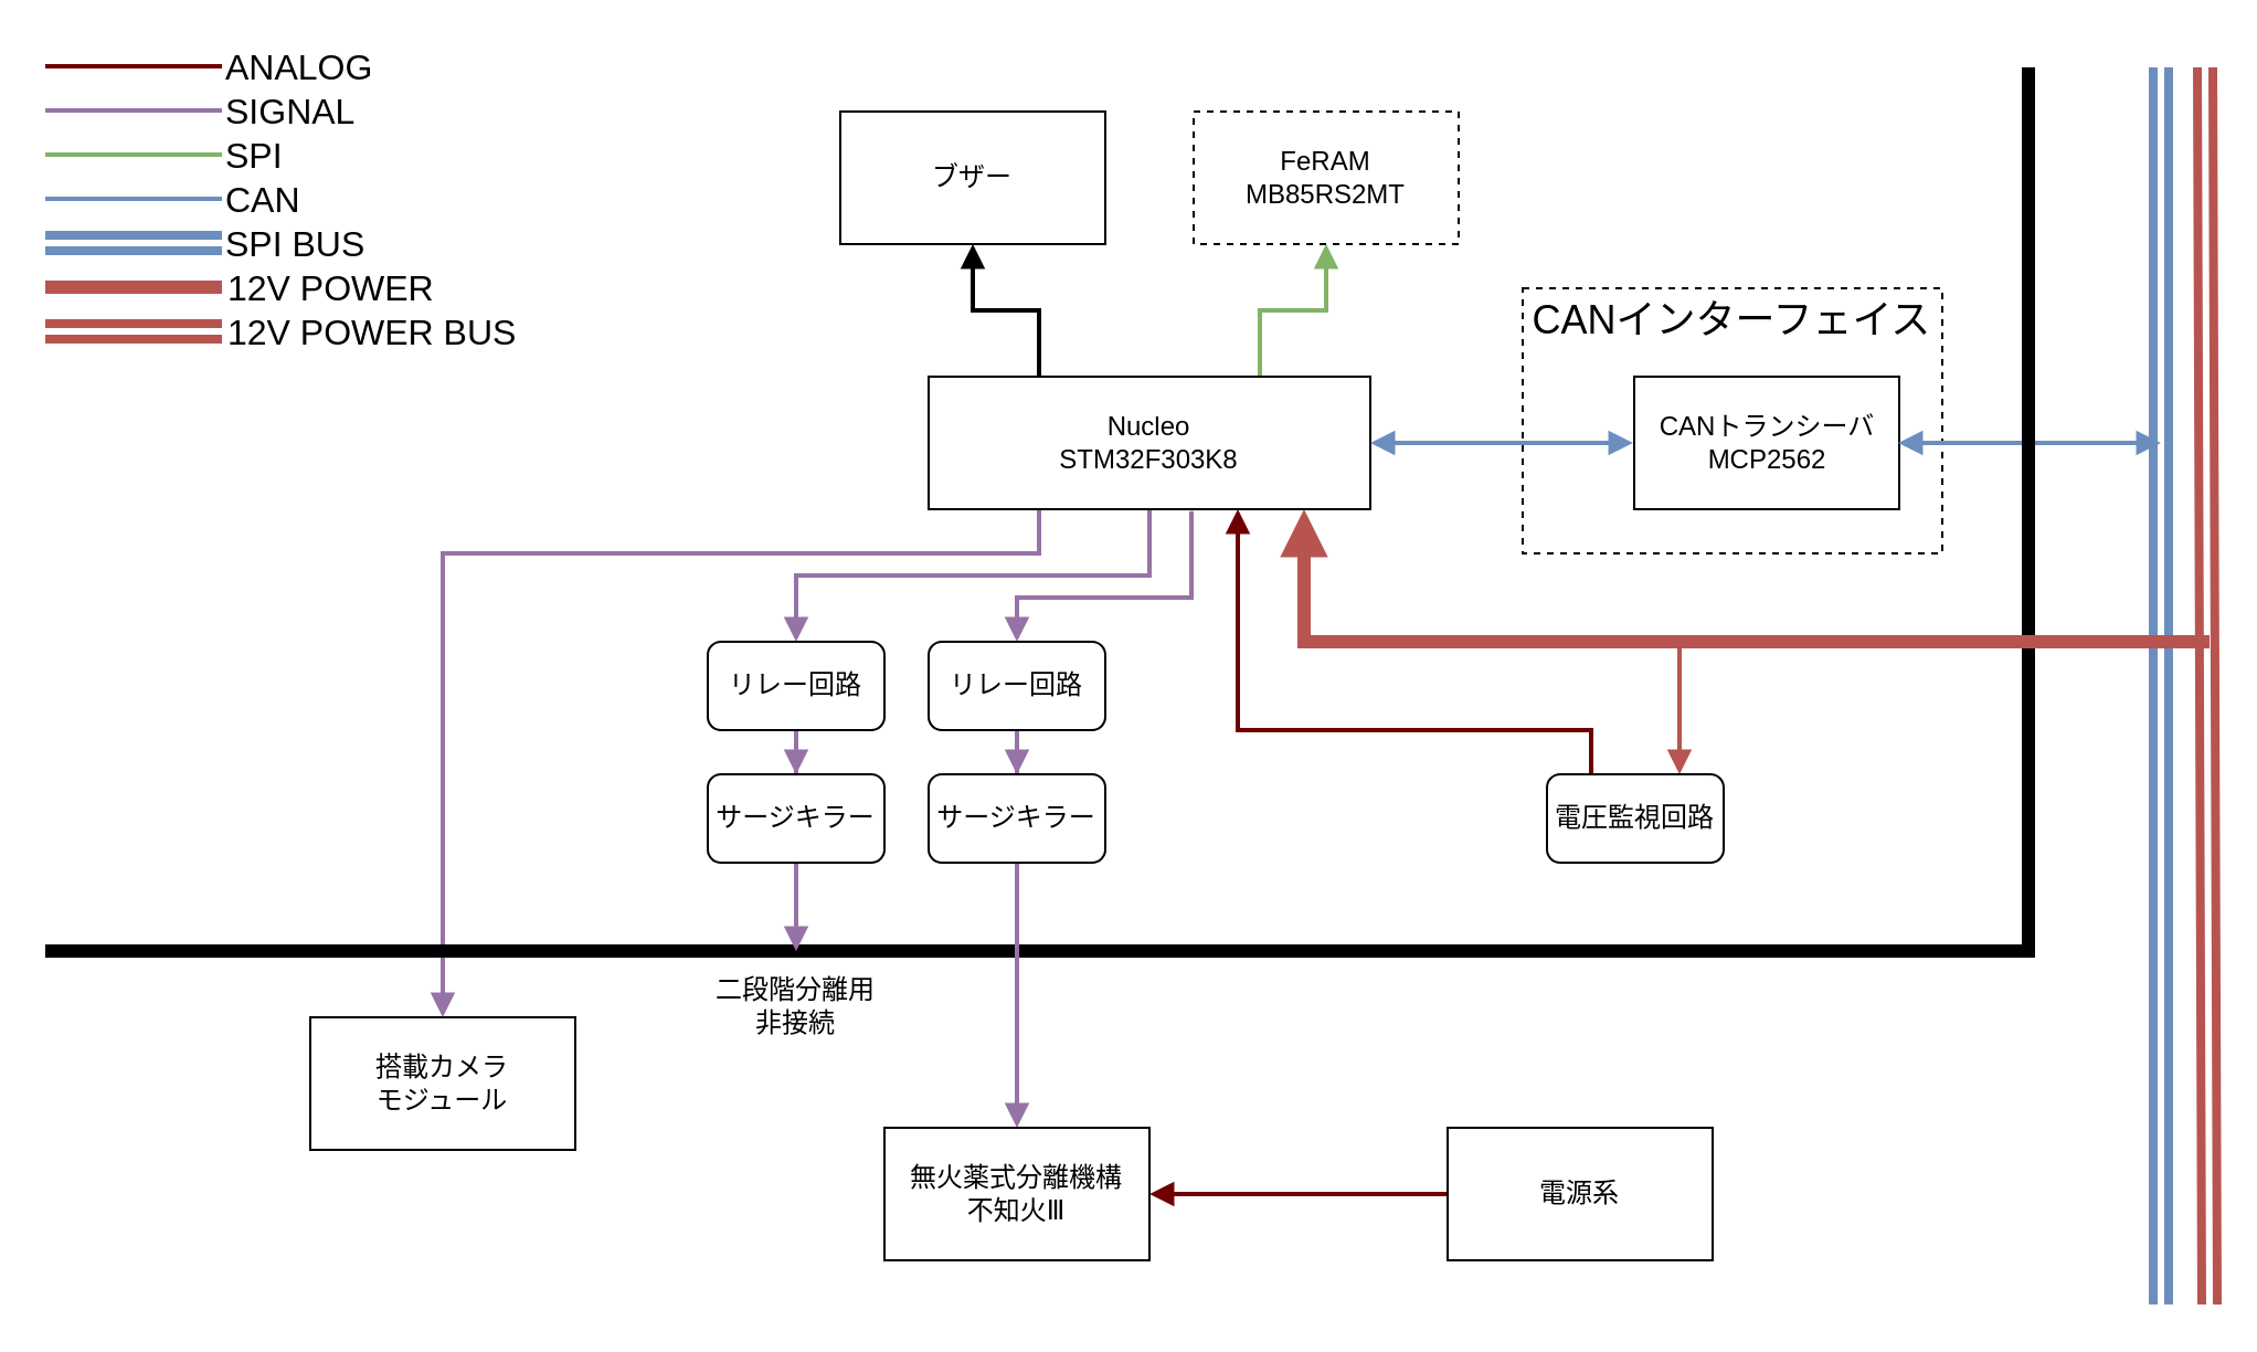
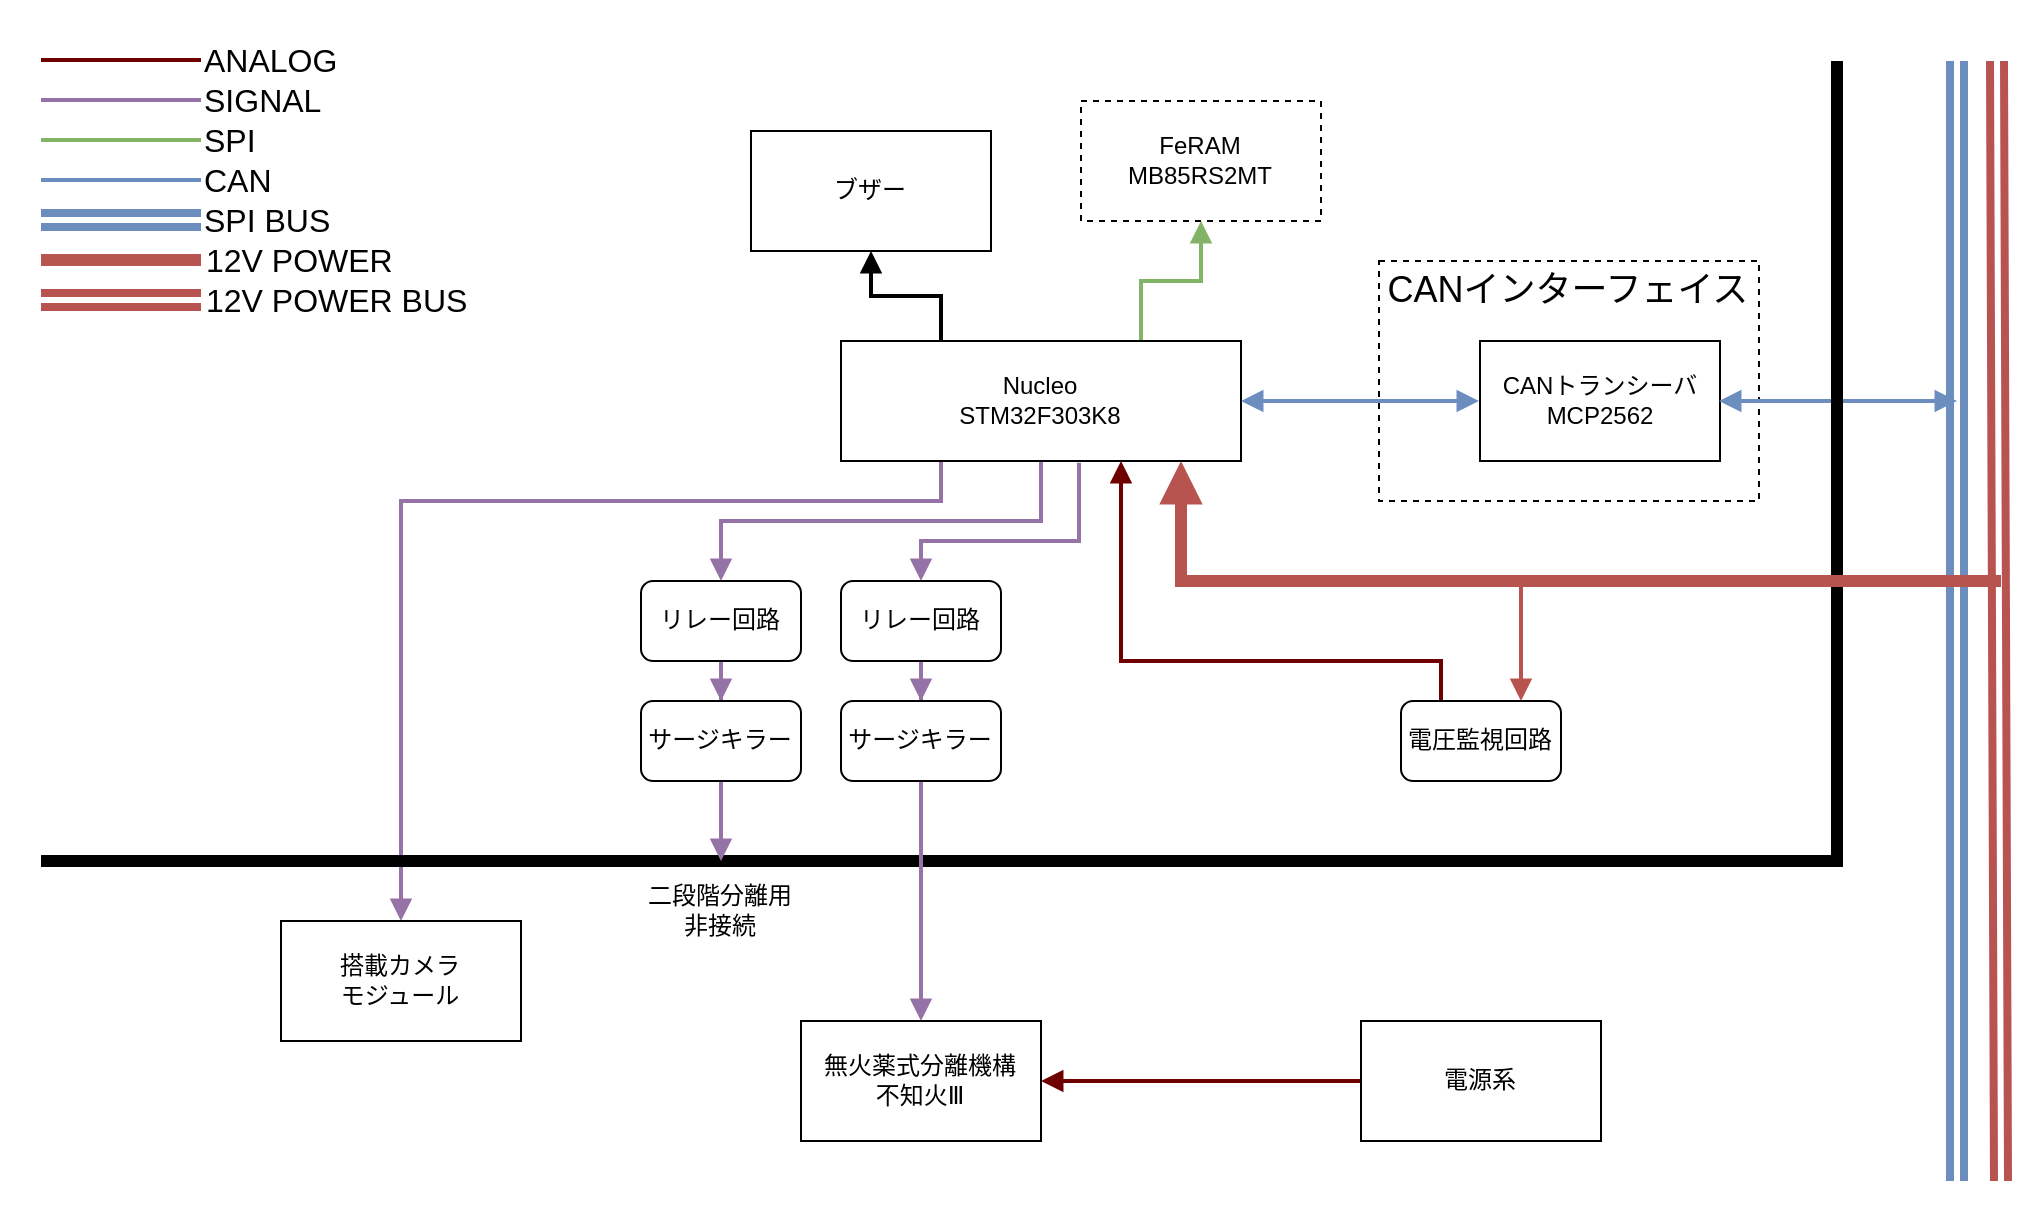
  <mxCell id="0" />
  <mxCell id="1" parent="0" />
  <mxCell id="2" value="" style="rounded=0;whiteSpace=wrap;html=1;dashed=1;" parent="1" vertex="1"><mxGeometry x="689" y="130" width="190" height="120" as="geometry" /></mxCell>
  <mxCell id="3" value="" style="edgeStyle=orthogonalEdgeStyle;rounded=0;orthogonalLoop=1;jettySize=auto;html=1;exitX=0.595;exitY=1.014;exitDx=0;exitDy=0;exitPerimeter=0;strokeWidth=2;endArrow=block;endFill=1;fillColor=#e1d5e7;strokeColor=#9673a6;" parent="1" source="8" target="35" edge="1"><mxGeometry relative="1" as="geometry"><Array as="points"><mxPoint x="539" y="270" /><mxPoint x="460" y="270" /></Array></mxGeometry></mxCell>
  <mxCell id="4" style="edgeStyle=orthogonalEdgeStyle;rounded=0;orthogonalLoop=1;jettySize=auto;html=1;entryX=0.5;entryY=0;entryDx=0;entryDy=0;exitX=0.5;exitY=1;exitDx=0;exitDy=0;fillColor=#e1d5e7;strokeColor=#9673a6;strokeWidth=2;endArrow=block;endFill=1;" parent="1" source="8" target="33" edge="1"><mxGeometry relative="1" as="geometry"><Array as="points"><mxPoint x="520" y="260" /><mxPoint x="360" y="260" /></Array></mxGeometry></mxCell>
  <mxCell id="5" style="edgeStyle=orthogonalEdgeStyle;rounded=0;orthogonalLoop=1;jettySize=auto;html=1;exitX=0.25;exitY=1;exitDx=0;exitDy=0;fillColor=#e1d5e7;strokeColor=#9673a6;strokeWidth=2;endArrow=block;endFill=1;" parent="1" source="8" target="44" edge="1"><mxGeometry relative="1" as="geometry"><Array as="points"><mxPoint x="470" y="250" /><mxPoint x="200" y="250" /></Array></mxGeometry></mxCell>
  <mxCell id="6" value="" style="edgeStyle=orthogonalEdgeStyle;rounded=0;orthogonalLoop=1;jettySize=auto;html=1;fillColor=#d5e8d4;strokeColor=#82b366;strokeWidth=2;endArrow=block;endFill=1;exitX=0.75;exitY=0;exitDx=0;exitDy=0;" parent="1" source="8" target="16" edge="1"><mxGeometry relative="1" as="geometry" /></mxCell>
  <mxCell id="7" style="edgeStyle=orthogonalEdgeStyle;rounded=0;orthogonalLoop=1;jettySize=auto;html=1;entryX=0.5;entryY=1;entryDx=0;entryDy=0;exitX=0.25;exitY=0;exitDx=0;exitDy=0;strokeWidth=2;endArrow=block;endFill=1;" edge="1" parent="1" source="8" target="48"><mxGeometry relative="1" as="geometry" /></mxCell>
  <mxCell id="8" value="Nucleo&lt;br&gt;STM32F303K8" style="rounded=0;whiteSpace=wrap;html=1;" parent="1" vertex="1"><mxGeometry x="420" y="170" width="200" height="60" as="geometry" /></mxCell>
  <mxCell id="9" value="CANトランシーバ&lt;br&gt;MCP2562" style="rounded=0;whiteSpace=wrap;html=1;" parent="1" vertex="1"><mxGeometry x="739.5" y="170" width="120" height="60" as="geometry" /></mxCell>
  <mxCell id="10" value="" style="edgeStyle=orthogonalEdgeStyle;rounded=0;orthogonalLoop=1;jettySize=auto;html=1;fillColor=#dae8fc;strokeColor=#6c8ebf;strokeWidth=2;startArrow=block;startFill=1;endArrow=block;endFill=1;exitX=1;exitY=0.5;exitDx=0;exitDy=0;" parent="1" source="8" edge="1"><mxGeometry relative="1" as="geometry"><mxPoint x="659" y="200" as="sourcePoint" /><mxPoint x="739" y="200" as="targetPoint" /></mxGeometry></mxCell>
  <mxCell id="11" style="edgeStyle=orthogonalEdgeStyle;rounded=0;orthogonalLoop=1;jettySize=auto;html=1;fillColor=#dae8fc;strokeColor=#6c8ebf;startArrow=block;startFill=1;endArrow=block;endFill=1;strokeWidth=2;" parent="1" edge="1"><mxGeometry relative="1" as="geometry"><mxPoint x="978" y="200" as="targetPoint" /><mxPoint x="859" y="200" as="sourcePoint" /></mxGeometry></mxCell>
  <mxCell id="12" value="" style="endArrow=none;html=1;rounded=0;shape=link;fillColor=#dae8fc;strokeColor=#6c8ebf;strokeWidth=4;" parent="1" edge="1"><mxGeometry width="50" height="50" relative="1" as="geometry"><mxPoint x="978" y="590" as="sourcePoint" /><mxPoint x="978" y="30" as="targetPoint" /></mxGeometry></mxCell>
  <mxCell id="13" value="" style="endArrow=none;html=1;rounded=0;shape=link;fillColor=#f8cecc;strokeColor=#b85450;strokeWidth=4;" parent="1" edge="1"><mxGeometry width="50" height="50" relative="1" as="geometry"><mxPoint x="1000" y="590" as="sourcePoint" /><mxPoint x="998" y="30" as="targetPoint" /></mxGeometry></mxCell>
  <mxCell id="14" value="" style="endArrow=none;html=1;rounded=0;strokeWidth=6;" parent="1" edge="1"><mxGeometry width="50" height="50" relative="1" as="geometry"><mxPoint x="918" y="30" as="sourcePoint" /><mxPoint x="20" y="430" as="targetPoint" /><Array as="points"><mxPoint x="918" y="430" /></Array></mxGeometry></mxCell>
  <mxCell id="15" value="CANインターフェイス" style="text;html=1;strokeColor=none;fillColor=none;align=center;verticalAlign=middle;whiteSpace=wrap;rounded=0;fontSize=18;" parent="1" vertex="1"><mxGeometry x="689" y="130" width="190" height="30" as="geometry" /></mxCell>
  <mxCell id="16" value="FeRAM&lt;br&gt;MB85RS2MT" style="rounded=0;whiteSpace=wrap;html=1;dashed=1;" parent="1" vertex="1"><mxGeometry x="540" y="50" width="120" height="60" as="geometry" /></mxCell>
  <mxCell id="17" style="edgeStyle=orthogonalEdgeStyle;rounded=0;orthogonalLoop=1;jettySize=auto;html=1;fillColor=#f8cecc;strokeColor=#b85450;strokeWidth=6;endArrow=none;endFill=0;startArrow=block;startFill=1;" parent="1" edge="1"><mxGeometry relative="1" as="geometry"><mxPoint x="1000" y="290" as="targetPoint" /><Array as="points"><mxPoint x="590" y="290" /></Array><mxPoint x="590" y="230" as="sourcePoint" /></mxGeometry></mxCell>
  <mxCell id="18" value="" style="endArrow=none;html=1;rounded=0;strokeWidth=6;fillColor=#f8cecc;strokeColor=#b85450;" parent="1" edge="1"><mxGeometry width="50" height="50" relative="1" as="geometry"><mxPoint x="20" y="129.52" as="sourcePoint" /><mxPoint x="100" y="129.52" as="targetPoint" /></mxGeometry></mxCell>
  <mxCell id="19" value="12V POWER" style="text;html=1;strokeColor=none;fillColor=none;align=left;verticalAlign=middle;whiteSpace=wrap;rounded=0;fontSize=16;" parent="1" vertex="1"><mxGeometry x="100.5" y="120" width="150" height="20" as="geometry" /></mxCell>
  <mxCell id="20" value="" style="endArrow=none;html=1;rounded=0;shape=link;fillColor=#f8cecc;strokeColor=#b85450;strokeWidth=4;" parent="1" edge="1"><mxGeometry width="50" height="50" relative="1" as="geometry"><mxPoint x="100" y="149.52" as="sourcePoint" /><mxPoint x="20" y="149.52" as="targetPoint" /></mxGeometry></mxCell>
  <mxCell id="21" value="12V POWER BUS" style="text;html=1;strokeColor=none;fillColor=none;align=left;verticalAlign=middle;whiteSpace=wrap;rounded=0;fontSize=16;" parent="1" vertex="1"><mxGeometry x="100.5" y="140" width="190" height="20" as="geometry" /></mxCell>
  <mxCell id="22" value="" style="endArrow=none;html=1;rounded=0;shape=link;fillColor=#dae8fc;strokeColor=#6c8ebf;strokeWidth=4;" parent="1" edge="1"><mxGeometry width="50" height="50" relative="1" as="geometry"><mxPoint x="100" y="109.52" as="sourcePoint" /><mxPoint x="20" y="109.52" as="targetPoint" /></mxGeometry></mxCell>
  <mxCell id="23" value="SPI BUS" style="text;html=1;strokeColor=none;fillColor=none;align=left;verticalAlign=middle;whiteSpace=wrap;rounded=0;fontSize=16;" parent="1" vertex="1"><mxGeometry x="100" y="100" width="190" height="20" as="geometry" /></mxCell>
  <mxCell id="24" value="" style="endArrow=none;html=1;rounded=0;strokeWidth=2;fillColor=#dae8fc;strokeColor=#6c8ebf;" parent="1" edge="1"><mxGeometry width="50" height="50" relative="1" as="geometry"><mxPoint x="20" y="89.52" as="sourcePoint" /><mxPoint x="100" y="89.52" as="targetPoint" /></mxGeometry></mxCell>
  <mxCell id="25" value="CAN" style="text;html=1;strokeColor=none;fillColor=none;align=left;verticalAlign=middle;whiteSpace=wrap;rounded=0;fontSize=16;" parent="1" vertex="1"><mxGeometry x="100" y="80" width="150" height="20" as="geometry" /></mxCell>
  <mxCell id="26" value="" style="endArrow=none;html=1;rounded=0;strokeWidth=2;fillColor=#d5e8d4;strokeColor=#82b366;" parent="1" edge="1"><mxGeometry width="50" height="50" relative="1" as="geometry"><mxPoint x="20" y="69.52" as="sourcePoint" /><mxPoint x="100" y="69.52" as="targetPoint" /></mxGeometry></mxCell>
  <mxCell id="27" value="SPI" style="text;html=1;strokeColor=none;fillColor=none;align=left;verticalAlign=middle;whiteSpace=wrap;rounded=0;fontSize=16;" parent="1" vertex="1"><mxGeometry x="100" y="60" width="150" height="20" as="geometry" /></mxCell>
  <mxCell id="28" value="" style="endArrow=none;html=1;rounded=0;strokeWidth=2;fillColor=#e1d5e7;strokeColor=#9673a6;" parent="1" edge="1"><mxGeometry width="50" height="50" relative="1" as="geometry"><mxPoint x="20" y="49.52" as="sourcePoint" /><mxPoint x="100" y="49.52" as="targetPoint" /></mxGeometry></mxCell>
  <mxCell id="29" value="SIGNAL" style="text;html=1;strokeColor=none;fillColor=none;align=left;verticalAlign=middle;whiteSpace=wrap;rounded=0;fontSize=16;" parent="1" vertex="1"><mxGeometry x="100" y="40" width="150" height="20" as="geometry" /></mxCell>
  <mxCell id="30" value="" style="endArrow=none;html=1;rounded=0;strokeWidth=2;fillColor=#a20025;strokeColor=#6F0000;" parent="1" edge="1"><mxGeometry width="50" height="50" relative="1" as="geometry"><mxPoint x="20" y="29.52" as="sourcePoint" /><mxPoint x="100" y="29.52" as="targetPoint" /></mxGeometry></mxCell>
  <mxCell id="31" value="ANALOG" style="text;html=1;strokeColor=none;fillColor=none;align=left;verticalAlign=middle;whiteSpace=wrap;rounded=0;fontSize=16;" parent="1" vertex="1"><mxGeometry x="100" y="20" width="150" height="20" as="geometry" /></mxCell>
  <mxCell id="32" value="" style="edgeStyle=orthogonalEdgeStyle;rounded=0;orthogonalLoop=1;jettySize=auto;html=1;fillColor=#e1d5e7;strokeColor=#9673a6;strokeWidth=2;endArrow=block;endFill=1;" parent="1" source="33" target="37" edge="1"><mxGeometry relative="1" as="geometry" /></mxCell>
  <mxCell id="33" value="リレー回路" style="rounded=1;whiteSpace=wrap;html=1;" parent="1" vertex="1"><mxGeometry x="320" y="290" width="80" height="40" as="geometry" /></mxCell>
  <mxCell id="34" value="" style="edgeStyle=orthogonalEdgeStyle;rounded=0;orthogonalLoop=1;jettySize=auto;html=1;fillColor=#e1d5e7;strokeColor=#9673a6;endArrow=block;endFill=1;strokeWidth=2;" parent="1" source="35" target="39" edge="1"><mxGeometry relative="1" as="geometry" /></mxCell>
  <mxCell id="35" value="リレー回路" style="rounded=1;whiteSpace=wrap;html=1;" parent="1" vertex="1"><mxGeometry x="420" y="290" width="80" height="40" as="geometry" /></mxCell>
  <mxCell id="36" style="edgeStyle=orthogonalEdgeStyle;rounded=0;orthogonalLoop=1;jettySize=auto;html=1;strokeWidth=2;fillColor=#e1d5e7;strokeColor=#9673a6;endArrow=block;endFill=1;" parent="1" source="37" edge="1"><mxGeometry relative="1" as="geometry"><mxPoint x="360" y="430" as="targetPoint" /></mxGeometry></mxCell>
  <mxCell id="37" value="サージキラー" style="rounded=1;whiteSpace=wrap;html=1;" parent="1" vertex="1"><mxGeometry x="320" y="350" width="80" height="40" as="geometry" /></mxCell>
  <mxCell id="38" style="edgeStyle=orthogonalEdgeStyle;rounded=0;orthogonalLoop=1;jettySize=auto;html=1;fillColor=#e1d5e7;strokeColor=#9673a6;strokeWidth=2;endArrow=block;endFill=1;" parent="1" source="39" edge="1"><mxGeometry relative="1" as="geometry"><mxPoint x="460" y="510" as="targetPoint" /></mxGeometry></mxCell>
  <mxCell id="39" value="サージキラー" style="rounded=1;whiteSpace=wrap;html=1;" parent="1" vertex="1"><mxGeometry x="420" y="350" width="80" height="40" as="geometry" /></mxCell>
  <mxCell id="40" style="edgeStyle=orthogonalEdgeStyle;rounded=0;orthogonalLoop=1;jettySize=auto;html=1;fillColor=#a20025;strokeColor=#6F0000;strokeWidth=2;exitX=0.25;exitY=0;exitDx=0;exitDy=0;endArrow=block;endFill=1;" parent="1" source="42" edge="1"><mxGeometry relative="1" as="geometry"><mxPoint x="560" y="230" as="targetPoint" /><Array as="points"><mxPoint x="720" y="330" /><mxPoint x="560" y="330" /></Array></mxGeometry></mxCell>
  <mxCell id="41" style="edgeStyle=orthogonalEdgeStyle;rounded=0;orthogonalLoop=1;jettySize=auto;html=1;exitX=0.75;exitY=0;exitDx=0;exitDy=0;startArrow=block;startFill=1;endArrow=none;endFill=0;fillColor=#f8cecc;strokeColor=#b85450;strokeWidth=2;" parent="1" source="42" edge="1"><mxGeometry relative="1" as="geometry"><mxPoint x="760" y="290" as="targetPoint" /><Array as="points"><mxPoint x="760" y="290" /></Array></mxGeometry></mxCell>
  <mxCell id="42" value="電圧監視回路" style="rounded=1;whiteSpace=wrap;html=1;" parent="1" vertex="1"><mxGeometry x="700" y="350" width="80" height="40" as="geometry" /></mxCell>
  <mxCell id="43" value="無火薬式分離機構&lt;br&gt;不知火Ⅲ" style="rounded=0;whiteSpace=wrap;html=1;" parent="1" vertex="1"><mxGeometry x="400" y="510" width="120" height="60" as="geometry" /></mxCell>
  <mxCell id="44" value="搭載カメラ&lt;br&gt;モジュール" style="rounded=0;whiteSpace=wrap;html=1;" parent="1" vertex="1"><mxGeometry x="140" y="460" width="120" height="60" as="geometry" /></mxCell>
  <mxCell id="45" style="edgeStyle=orthogonalEdgeStyle;rounded=0;orthogonalLoop=1;jettySize=auto;html=1;fillColor=#a20025;strokeColor=#6F0000;strokeWidth=2;endArrow=block;endFill=1;" parent="1" source="46" target="43" edge="1"><mxGeometry relative="1" as="geometry" /></mxCell>
- <mxCell id="46" value="電源系" style="rounded=0;whiteSpace=wrap;html=1;" parent="1" vertex="1"><mxGeometry x="655" y="510" width="120" height="60" as="geometry" /></mxCell>
+ <mxCell id="46" value="電源系" style="rounded=0;whiteSpace=wrap;html=1;" parent="1" vertex="1"><mxGeometry x="680" y="510" width="120" height="60" as="geometry" /></mxCell>
  <mxCell id="47" value="二段階分離用&lt;br&gt;非接続" style="text;html=1;strokeColor=none;fillColor=none;align=center;verticalAlign=middle;whiteSpace=wrap;rounded=0;" parent="1" vertex="1"><mxGeometry x="310" y="440" width="100" height="30" as="geometry" /></mxCell>
- <mxCell id="48" value="ブザー" style="rounded=0;whiteSpace=wrap;html=1;" vertex="1" parent="1"><mxGeometry x="380" y="50" width="120" height="60" as="geometry" /></mxCell>
+ <mxCell id="48" value="ブザー" style="rounded=0;whiteSpace=wrap;html=1;" vertex="1" parent="1"><mxGeometry x="375" y="65" width="120" height="60" as="geometry" /></mxCell>
